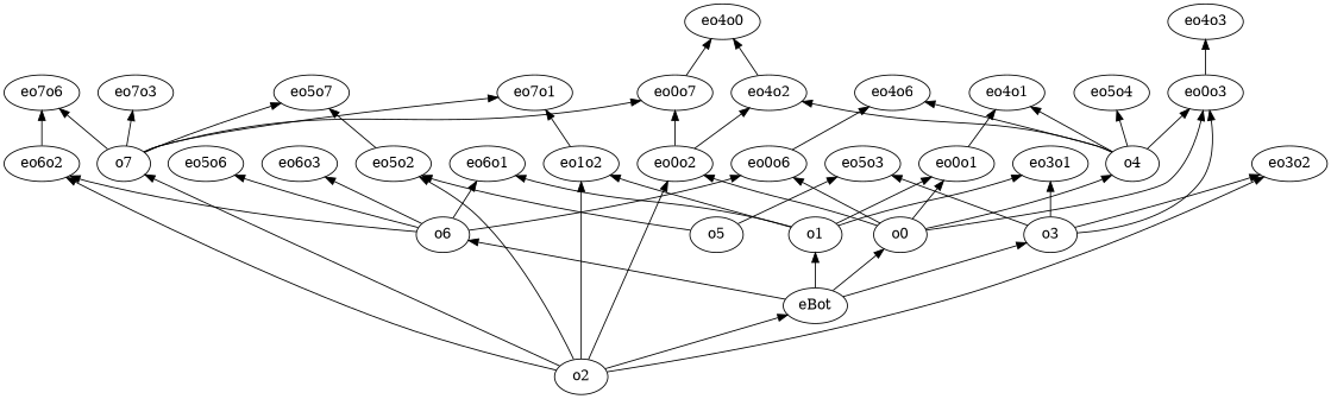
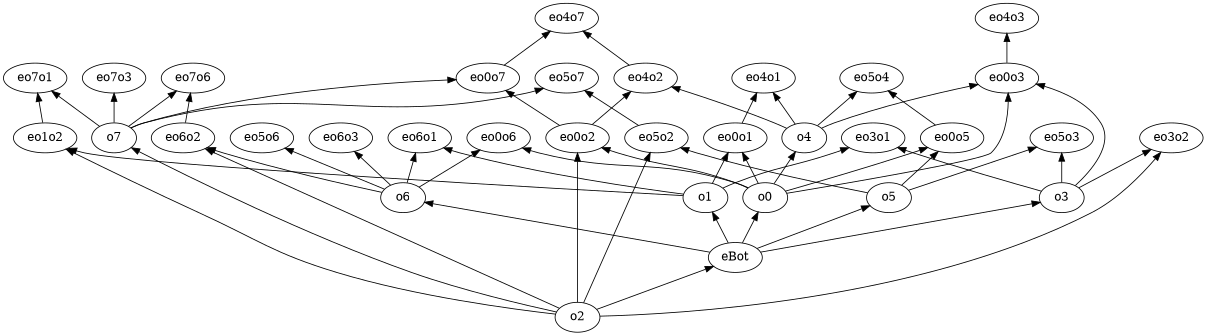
  strict digraph {
    rankdir=BT
    eo0o2
    eo4o2
    eo0o7
-   eo4o7 [label=eo4o0]
+   eo4o7
    eo0o1
    eo4o1
    o7
    eo7o3
    eo7o1
    eo5o7
    eo7o6
    o6
    eo6o1
    eo5o6
    eo0o6
    eo6o3
    eo6o2
-   eo4o6
    o2
    eo3o2
    eo1o2
    eo5o2
    eBot
    eo0o3
    eo4o3
    o0
    o5
    o1
    o3
+   eo0o5
    o4
    eo5o3
    eo3o1
    eo5o4
    eo0o2 -> eo4o2
    eo0o2 -> eo0o7
    eo4o2 -> eo4o7
    eo0o7 -> eo4o7
    eo0o1 -> eo4o1
    o7 -> eo0o7
    o7 -> eo7o3
    o7 -> eo7o1
    o7 -> eo5o7
    o7 -> eo7o6
    o6 -> eo6o1
    o6 -> eo5o6
    o6 -> eo0o6
    o6 -> eo6o3
    o6 -> eo6o2
-   eo0o6 -> eo4o6
    eo6o2 -> eo7o6
    o2 -> eo0o2
    o2 -> o7
    o2 -> eo6o2
    o2 -> eo3o2
    o2 -> eo1o2
    o2 -> eo5o2
    o2 -> eBot
    eo1o2 -> eo7o1
    eo5o2 -> eo5o7
    eBot -> o6
    eBot -> o0
+   eBot -> o5
    eBot -> o1
    eBot -> o3
    eo0o3 -> eo4o3
    o0 -> eo0o2
    o0 -> eo0o1
    o0 -> eo0o6
    o0 -> eo0o3
+   o0 -> eo0o5
    o0 -> o4
    o5 -> eo5o2
+   o5 -> eo0o5
    o5 -> eo5o3
    o1 -> eo0o1
    o1 -> eo6o1
    o1 -> eo1o2
    o1 -> eo3o1
    o3 -> eo3o2
    o3 -> eo0o3
    o3 -> eo5o3
    o3 -> eo3o1
+   eo0o5 -> eo5o4
    o4 -> eo4o2
    o4 -> eo4o1
-   o4 -> eo4o6
    o4 -> eo0o3
    o4 -> eo5o4
  }
